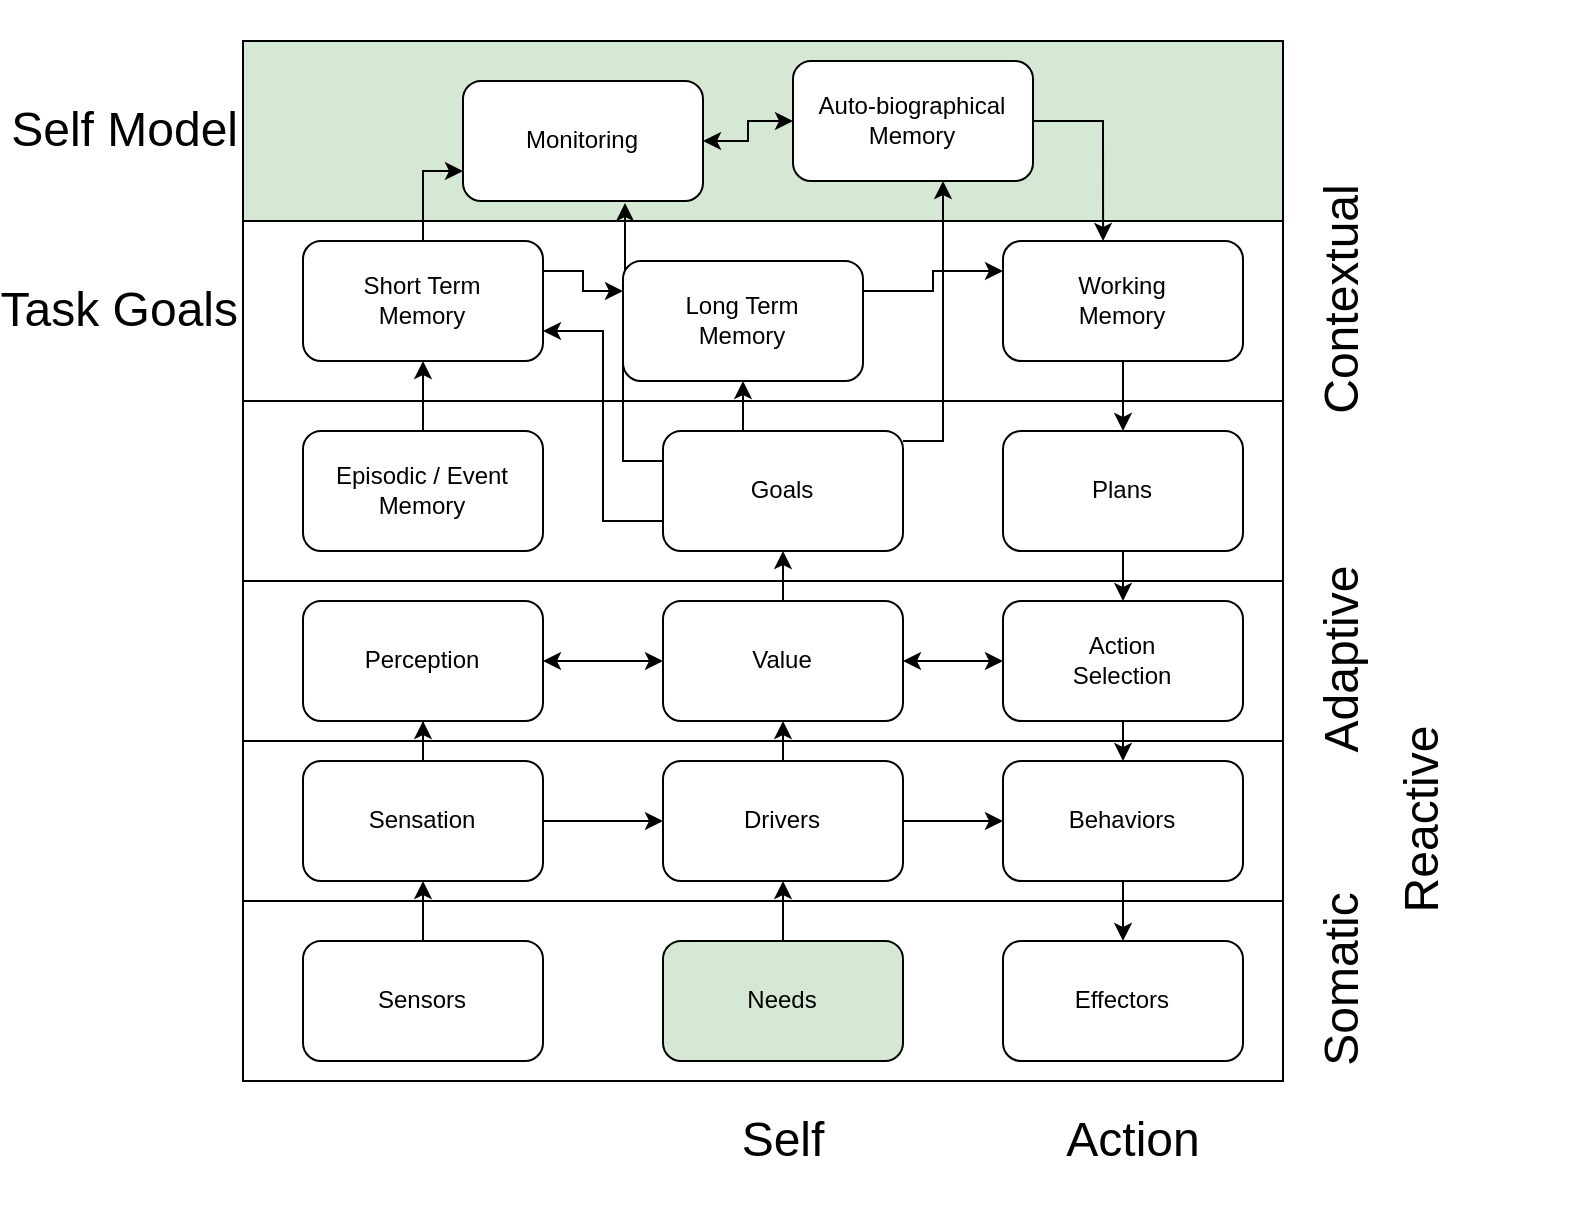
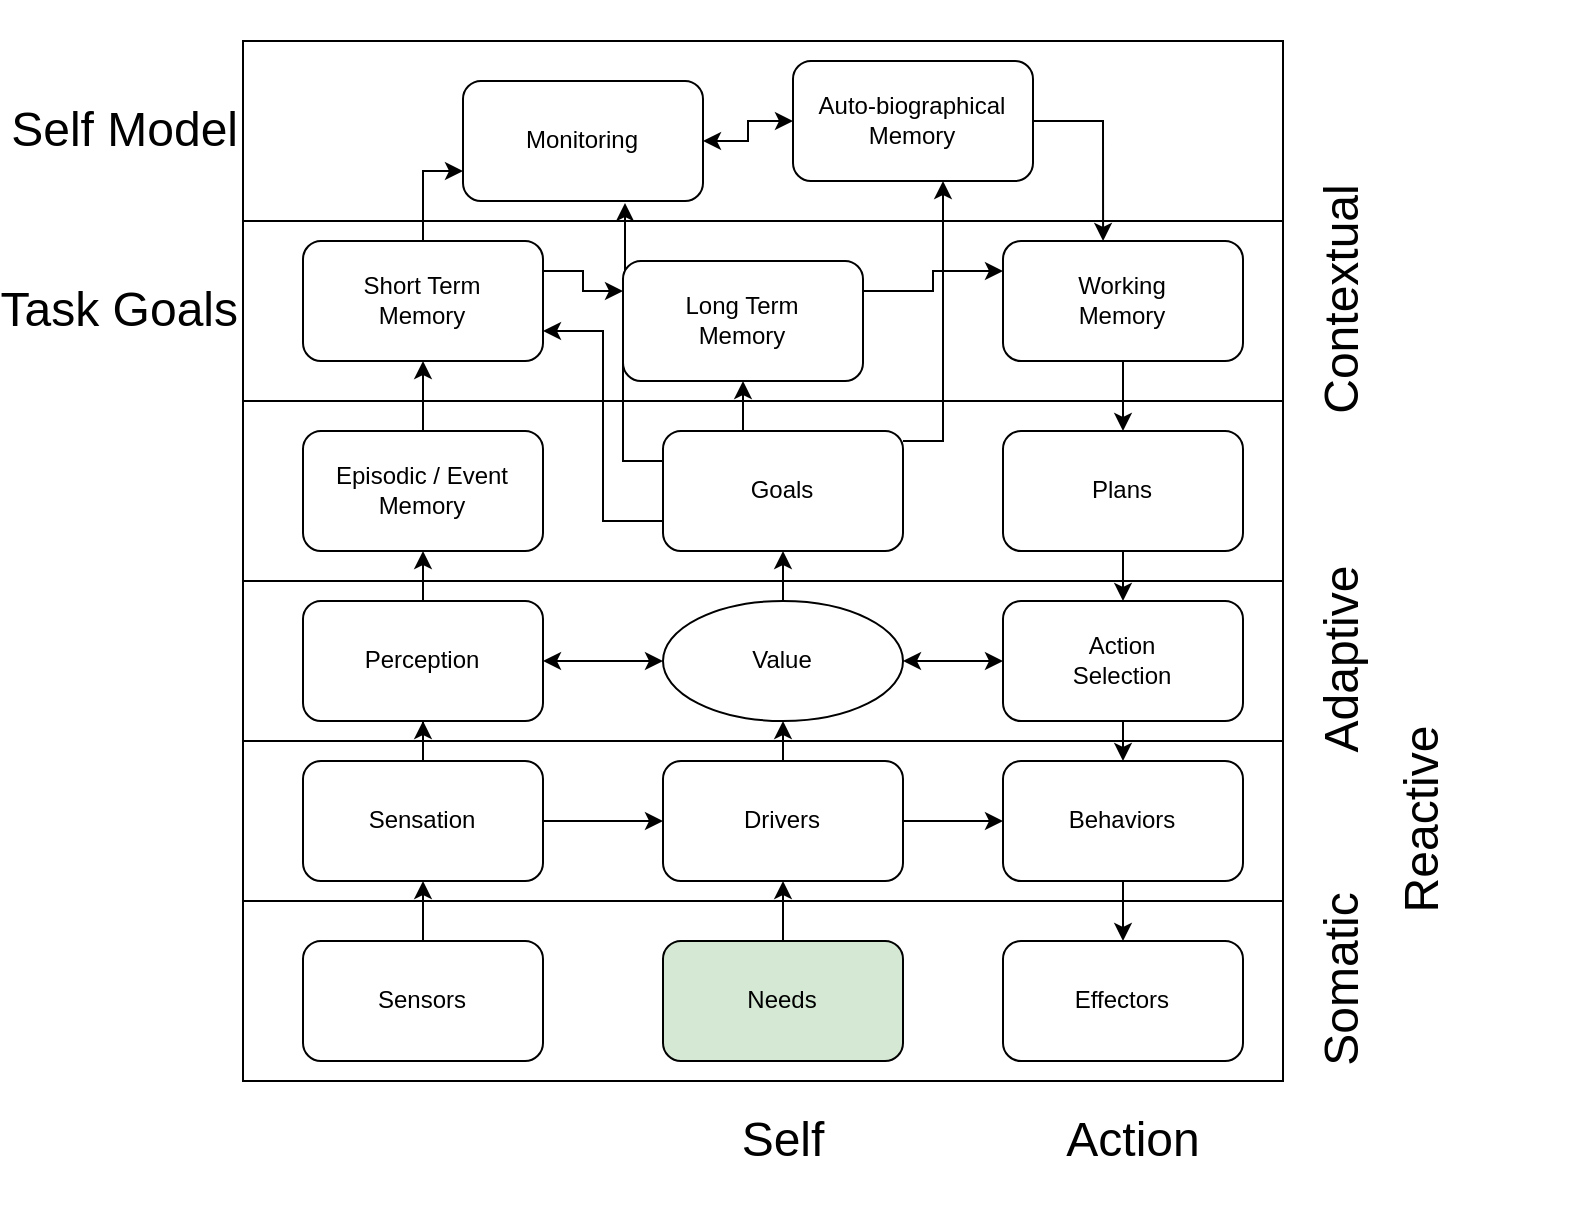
  <mxCell id="0" />
  <mxCell id="1" parent="0" />
- <mxCell id="2" value="Self Model" style="rounded=0;whiteSpace=wrap;html=1;fontSize=24;labelPosition=left;verticalLabelPosition=middle;align=right;verticalAlign=middle;fillColor=#d5e8d4;" vertex="1" parent="1"><mxGeometry x="20" y="20" width="520" height="90" as="geometry" /></mxCell>
+ <mxCell id="2" value="Self Model" style="rounded=0;whiteSpace=wrap;html=1;fontSize=24;labelPosition=left;verticalLabelPosition=middle;align=right;verticalAlign=middle;" vertex="1" parent="1"><mxGeometry x="20" y="20" width="520" height="90" as="geometry" /></mxCell>
  <mxCell id="3" value="Task Goals" style="rounded=0;whiteSpace=wrap;html=1;fontSize=24;labelPosition=left;verticalLabelPosition=middle;align=right;verticalAlign=middle;" vertex="1" parent="1"><mxGeometry x="20" y="110" width="520" height="90" as="geometry" /></mxCell>
  <mxCell id="4" value="" style="rounded=0;whiteSpace=wrap;html=1;fontSize=24;" vertex="1" parent="1"><mxGeometry x="20" y="200" width="520" height="90" as="geometry" /></mxCell>
  <mxCell id="5" value="" style="rounded=0;whiteSpace=wrap;html=1;fontSize=24;" vertex="1" parent="1"><mxGeometry x="20" y="290" width="520" height="80" as="geometry" /></mxCell>
  <mxCell id="6" value="" style="rounded=0;whiteSpace=wrap;html=1;fontSize=24;" vertex="1" parent="1"><mxGeometry x="20" y="370" width="520" height="80" as="geometry" /></mxCell>
  <mxCell id="7" value="" style="rounded=0;whiteSpace=wrap;html=1;fontSize=24;" vertex="1" parent="1"><mxGeometry x="20" y="450" width="520" height="90" as="geometry" /></mxCell>
  <mxCell id="8" value="" style="edgeStyle=orthogonalEdgeStyle;rounded=0;orthogonalLoop=1;jettySize=auto;html=1;" edge="1" parent="1" source="9" target="12"><mxGeometry relative="1" as="geometry" /></mxCell>
  <mxCell id="9" value="Sensors" style="rounded=1;whiteSpace=wrap;html=1;" vertex="1" parent="1"><mxGeometry x="50" y="470" width="120" height="60" as="geometry" /></mxCell>
  <mxCell id="10" style="edgeStyle=orthogonalEdgeStyle;rounded=0;orthogonalLoop=1;jettySize=auto;html=1;exitX=0.5;exitY=0;exitDx=0;exitDy=0;" edge="1" parent="1" source="12" target="15"><mxGeometry relative="1" as="geometry" /></mxCell>
  <mxCell id="11" value="" style="edgeStyle=orthogonalEdgeStyle;rounded=0;orthogonalLoop=1;jettySize=auto;html=1;" edge="1" parent="1" source="12" target="29"><mxGeometry relative="1" as="geometry" /></mxCell>
  <mxCell id="12" value="Sensation" style="rounded=1;whiteSpace=wrap;html=1;" vertex="1" parent="1"><mxGeometry x="50" y="380" width="120" height="60" as="geometry" /></mxCell>
+ <mxCell id="13" style="edgeStyle=orthogonalEdgeStyle;rounded=0;orthogonalLoop=1;jettySize=auto;html=1;exitX=0.5;exitY=0;exitDx=0;exitDy=0;entryX=0.5;entryY=1;entryDx=0;entryDy=0;" edge="1" parent="1" source="15" target="17"><mxGeometry relative="1" as="geometry" /></mxCell>
  <mxCell id="14" value="" style="edgeStyle=orthogonalEdgeStyle;rounded=0;orthogonalLoop=1;jettySize=auto;html=1;startArrow=classic;startFill=1;" edge="1" parent="1" source="15" target="32"><mxGeometry relative="1" as="geometry" /></mxCell>
  <mxCell id="15" value="Perception" style="rounded=1;whiteSpace=wrap;html=1;" vertex="1" parent="1"><mxGeometry x="50" y="300" width="120" height="60" as="geometry" /></mxCell>
  <mxCell id="16" style="edgeStyle=orthogonalEdgeStyle;rounded=0;orthogonalLoop=1;jettySize=auto;html=1;exitX=0.5;exitY=0;exitDx=0;exitDy=0;entryX=0.5;entryY=1;entryDx=0;entryDy=0;" edge="1" parent="1" source="17" target="20"><mxGeometry relative="1" as="geometry" /></mxCell>
  <mxCell id="17" value="Episodic / Event&lt;br&gt;Memory" style="rounded=1;whiteSpace=wrap;html=1;" vertex="1" parent="1"><mxGeometry x="50" y="215" width="120" height="60" as="geometry" /></mxCell>
  <mxCell id="18" style="edgeStyle=orthogonalEdgeStyle;rounded=0;orthogonalLoop=1;jettySize=auto;html=1;exitX=0.5;exitY=0;exitDx=0;exitDy=0;entryX=0;entryY=0.75;entryDx=0;entryDy=0;" edge="1" parent="1" source="20" target="22"><mxGeometry relative="1" as="geometry" /></mxCell>
  <mxCell id="19" style="edgeStyle=orthogonalEdgeStyle;rounded=0;orthogonalLoop=1;jettySize=auto;html=1;exitX=1;exitY=0.25;exitDx=0;exitDy=0;entryX=0;entryY=0.25;entryDx=0;entryDy=0;" edge="1" parent="1" source="20" target="39"><mxGeometry relative="1" as="geometry" /></mxCell>
  <mxCell id="20" value="Short Term&lt;br&gt;Memory" style="rounded=1;whiteSpace=wrap;html=1;" vertex="1" parent="1"><mxGeometry x="50" y="120" width="120" height="60" as="geometry" /></mxCell>
  <mxCell id="21" style="edgeStyle=orthogonalEdgeStyle;rounded=0;orthogonalLoop=1;jettySize=auto;html=1;exitX=1;exitY=0.5;exitDx=0;exitDy=0;entryX=0;entryY=0.5;entryDx=0;entryDy=0;startArrow=classic;startFill=1;" edge="1" parent="1" source="22" target="24"><mxGeometry relative="1" as="geometry" /></mxCell>
  <mxCell id="22" value="Monitoring" style="rounded=1;whiteSpace=wrap;html=1;" vertex="1" parent="1"><mxGeometry x="130" y="40" width="120" height="60" as="geometry" /></mxCell>
  <mxCell id="23" style="edgeStyle=orthogonalEdgeStyle;rounded=0;orthogonalLoop=1;jettySize=auto;html=1;exitX=1;exitY=0.5;exitDx=0;exitDy=0;entryX=0.417;entryY=0;entryDx=0;entryDy=0;entryPerimeter=0;" edge="1" parent="1" source="24" target="48"><mxGeometry relative="1" as="geometry" /></mxCell>
  <mxCell id="24" value="Auto-biographical&lt;br&gt;Memory" style="rounded=1;whiteSpace=wrap;html=1;" vertex="1" parent="1"><mxGeometry x="295" y="30" width="120" height="60" as="geometry" /></mxCell>
  <mxCell id="25" style="edgeStyle=orthogonalEdgeStyle;rounded=0;orthogonalLoop=1;jettySize=auto;html=1;exitX=0.5;exitY=0;exitDx=0;exitDy=0;entryX=0.5;entryY=1;entryDx=0;entryDy=0;" edge="1" parent="1" source="26" target="29"><mxGeometry relative="1" as="geometry" /></mxCell>
  <mxCell id="26" value="Needs" style="rounded=1;whiteSpace=wrap;html=1;fillColor=#d5e8d4;" vertex="1" parent="1"><mxGeometry x="230" y="470" width="120" height="60" as="geometry" /></mxCell>
  <mxCell id="27" value="" style="edgeStyle=orthogonalEdgeStyle;rounded=0;orthogonalLoop=1;jettySize=auto;html=1;" edge="1" parent="1" source="29" target="42"><mxGeometry relative="1" as="geometry" /></mxCell>
  <mxCell id="28" style="edgeStyle=orthogonalEdgeStyle;rounded=0;orthogonalLoop=1;jettySize=auto;html=1;exitX=0.5;exitY=0;exitDx=0;exitDy=0;entryX=0.5;entryY=1;entryDx=0;entryDy=0;" edge="1" parent="1" source="29" target="32"><mxGeometry relative="1" as="geometry" /></mxCell>
  <mxCell id="29" value="Drivers" style="rounded=1;whiteSpace=wrap;html=1;" vertex="1" parent="1"><mxGeometry x="230" y="380" width="120" height="60" as="geometry" /></mxCell>
  <mxCell id="30" value="" style="edgeStyle=orthogonalEdgeStyle;rounded=0;orthogonalLoop=1;jettySize=auto;html=1;startArrow=classic;startFill=1;" edge="1" parent="1" source="32" target="44"><mxGeometry relative="1" as="geometry" /></mxCell>
  <mxCell id="31" style="edgeStyle=orthogonalEdgeStyle;rounded=0;orthogonalLoop=1;jettySize=auto;html=1;exitX=0.5;exitY=0;exitDx=0;exitDy=0;entryX=0.5;entryY=1;entryDx=0;entryDy=0;" edge="1" parent="1" source="32" target="37"><mxGeometry relative="1" as="geometry" /></mxCell>
- <mxCell id="32" value="Value" style="rounded=1;whiteSpace=wrap;html=1;" vertex="1" parent="1"><mxGeometry x="230" y="300" width="120" height="60" as="geometry" /></mxCell>
+ <mxCell id="32" value="Value" style="ellipse;whiteSpace=wrap;html=1;" vertex="1" parent="1"><mxGeometry x="230" y="300" width="120" height="60" as="geometry" /></mxCell>
  <mxCell id="33" style="edgeStyle=orthogonalEdgeStyle;rounded=0;orthogonalLoop=1;jettySize=auto;html=1;exitX=0;exitY=0.25;exitDx=0;exitDy=0;entryX=0.675;entryY=1.017;entryDx=0;entryDy=0;entryPerimeter=0;" edge="1" parent="1" source="37" target="22"><mxGeometry relative="1" as="geometry" /></mxCell>
  <mxCell id="34" style="edgeStyle=orthogonalEdgeStyle;rounded=0;orthogonalLoop=1;jettySize=auto;html=1;exitX=0;exitY=0.75;exitDx=0;exitDy=0;entryX=1;entryY=0.75;entryDx=0;entryDy=0;" edge="1" parent="1" source="37" target="20"><mxGeometry relative="1" as="geometry" /></mxCell>
  <mxCell id="35" value="" style="edgeStyle=orthogonalEdgeStyle;rounded=0;orthogonalLoop=1;jettySize=auto;html=1;entryX=0.625;entryY=1;entryDx=0;entryDy=0;entryPerimeter=0;" edge="1" parent="1" source="37" target="24"><mxGeometry relative="1" as="geometry"><Array as="points"><mxPoint x="370" y="220" /></Array></mxGeometry></mxCell>
  <mxCell id="36" style="edgeStyle=orthogonalEdgeStyle;rounded=0;orthogonalLoop=1;jettySize=auto;html=1;exitX=0.5;exitY=0;exitDx=0;exitDy=0;entryX=0.5;entryY=1;entryDx=0;entryDy=0;" edge="1" parent="1" source="37" target="39"><mxGeometry relative="1" as="geometry" /></mxCell>
  <mxCell id="37" value="Goals" style="rounded=1;whiteSpace=wrap;html=1;" vertex="1" parent="1"><mxGeometry x="230" y="215" width="120" height="60" as="geometry" /></mxCell>
  <mxCell id="38" style="edgeStyle=orthogonalEdgeStyle;rounded=0;orthogonalLoop=1;jettySize=auto;html=1;exitX=1;exitY=0.25;exitDx=0;exitDy=0;entryX=0;entryY=0.25;entryDx=0;entryDy=0;" edge="1" parent="1" source="39" target="48"><mxGeometry relative="1" as="geometry" /></mxCell>
  <mxCell id="39" value="Long Term&lt;br&gt;Memory" style="rounded=1;whiteSpace=wrap;html=1;" vertex="1" parent="1"><mxGeometry x="210" y="130" width="120" height="60" as="geometry" /></mxCell>
  <mxCell id="40" value="Effectors" style="rounded=1;whiteSpace=wrap;html=1;" vertex="1" parent="1"><mxGeometry x="400" y="470" width="120" height="60" as="geometry" /></mxCell>
  <mxCell id="41" style="edgeStyle=orthogonalEdgeStyle;rounded=0;orthogonalLoop=1;jettySize=auto;html=1;exitX=0.5;exitY=1;exitDx=0;exitDy=0;" edge="1" parent="1" source="42" target="40"><mxGeometry relative="1" as="geometry" /></mxCell>
  <mxCell id="42" value="Behaviors" style="rounded=1;whiteSpace=wrap;html=1;" vertex="1" parent="1"><mxGeometry x="400" y="380" width="120" height="60" as="geometry" /></mxCell>
  <mxCell id="43" style="edgeStyle=orthogonalEdgeStyle;rounded=0;orthogonalLoop=1;jettySize=auto;html=1;exitX=0.5;exitY=1;exitDx=0;exitDy=0;entryX=0.5;entryY=0;entryDx=0;entryDy=0;" edge="1" parent="1" source="44" target="42"><mxGeometry relative="1" as="geometry" /></mxCell>
  <mxCell id="44" value="Action&lt;br&gt;Selection" style="rounded=1;whiteSpace=wrap;html=1;" vertex="1" parent="1"><mxGeometry x="400" y="300" width="120" height="60" as="geometry" /></mxCell>
  <mxCell id="45" style="edgeStyle=orthogonalEdgeStyle;rounded=0;orthogonalLoop=1;jettySize=auto;html=1;exitX=0.5;exitY=1;exitDx=0;exitDy=0;entryX=0.5;entryY=0;entryDx=0;entryDy=0;" edge="1" parent="1" source="46" target="44"><mxGeometry relative="1" as="geometry" /></mxCell>
  <mxCell id="46" value="Plans" style="rounded=1;whiteSpace=wrap;html=1;" vertex="1" parent="1"><mxGeometry x="400" y="215" width="120" height="60" as="geometry" /></mxCell>
  <mxCell id="47" style="edgeStyle=orthogonalEdgeStyle;rounded=0;orthogonalLoop=1;jettySize=auto;html=1;exitX=0.5;exitY=1;exitDx=0;exitDy=0;entryX=0.5;entryY=0;entryDx=0;entryDy=0;" edge="1" parent="1" source="48" target="46"><mxGeometry relative="1" as="geometry" /></mxCell>
  <mxCell id="48" value="Working&lt;br&gt;Memory" style="rounded=1;whiteSpace=wrap;html=1;" vertex="1" parent="1"><mxGeometry x="400" y="120" width="120" height="60" as="geometry" /></mxCell>
  <mxCell id="49" value="Self" style="text;html=1;align=center;verticalAlign=middle;resizable=0;points=[];;autosize=1;fontSize=24;" vertex="1" parent="1"><mxGeometry x="260" y="555" width="60" height="30" as="geometry" /></mxCell>
  <mxCell id="50" value="Action" style="text;html=1;align=center;verticalAlign=middle;resizable=0;points=[];;autosize=1;fontSize=24;" vertex="1" parent="1"><mxGeometry x="425" y="555" width="80" height="30" as="geometry" /></mxCell>
  <mxCell id="51" value="Somatic" style="text;html=1;align=center;verticalAlign=middle;resizable=0;points=[];;autosize=1;fontSize=24;rotation=-90;" vertex="1" parent="1"><mxGeometry x="520" y="475" width="100" height="30" as="geometry" /></mxCell>
  <mxCell id="52" value="Reactive" style="text;html=1;align=center;verticalAlign=middle;resizable=0;points=[];;autosize=1;fontSize=24;rotation=-90;" vertex="1" parent="1"><mxGeometry x="555" y="395" width="110" height="30" as="geometry" /></mxCell>
  <mxCell id="53" value="Adaptive" style="text;html=1;align=center;verticalAlign=middle;resizable=0;points=[];;autosize=1;fontSize=24;rotation=-90;" vertex="1" parent="1"><mxGeometry x="515" y="315" width="110" height="30" as="geometry" /></mxCell>
  <mxCell id="54" value="Contextual" style="text;html=1;align=center;verticalAlign=middle;resizable=0;points=[];;autosize=1;fontSize=24;rotation=-90;" vertex="1" parent="1"><mxGeometry x="505" y="135" width="130" height="30" as="geometry" /></mxCell>
